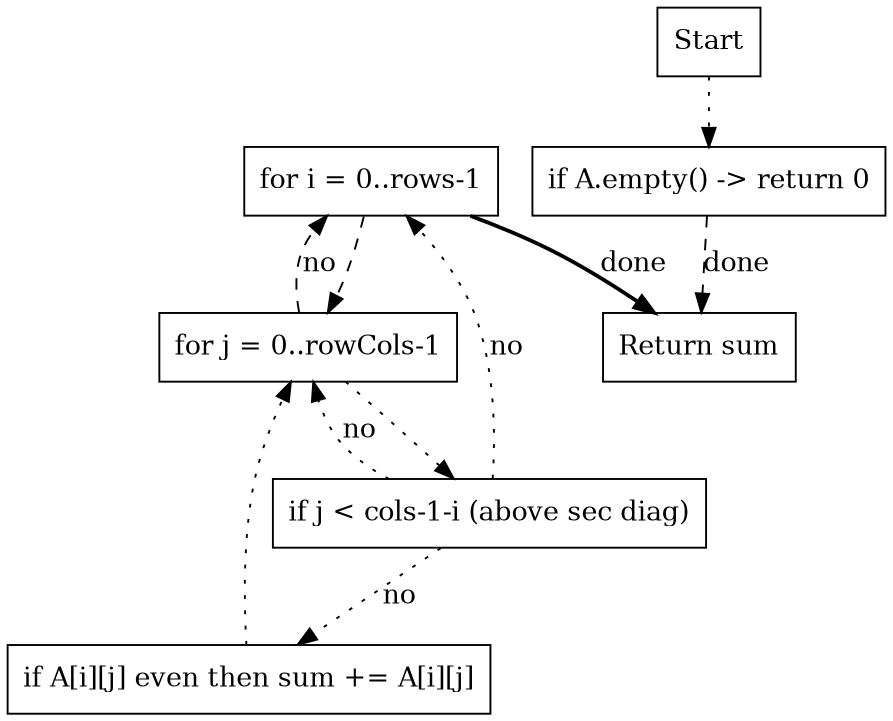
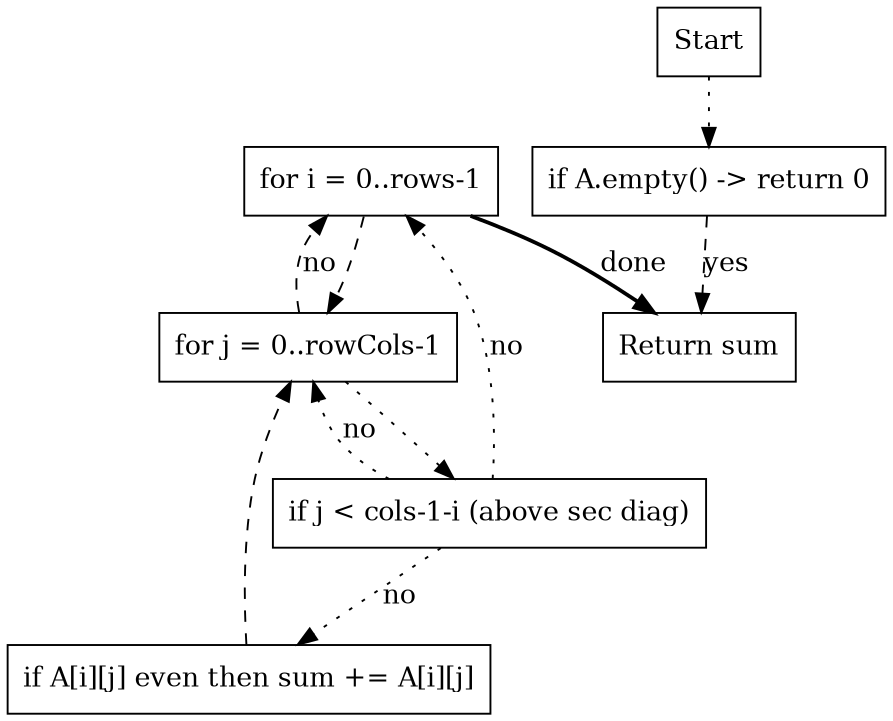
  digraph {
    node [shape=box]
    edge [style=dotted]
    n1 [label=Start]
    n2 [label="if A.empty() -> return 0"]
    n3 [label="Return sum"]
    n4 [label="for i = 0..rows-1"]
    n5 [label="for j = 0..rowCols-1"]
    n6 [label="if j < cols-1-i (above sec diag)"]
    n7 [label="if A[i][j] even then sum += A[i][j]"]
    n1 -> n2
-   n2 -> n3 [label=done style=dashed]
+   n2 -> n3 [label=yes style=dashed]
    n4 -> n3 [label=done style=bold]
    n4 -> n5 [style=dashed]
    n5 -> n4 [label=no style=dashed]
    n5 -> n6
    n6 -> n4 [label=no]
    n6 -> n5 [label=no]
    n6 -> n7 [label=no]
-   n7 -> n5
+   n7 -> n5 [style=dashed]
  }
